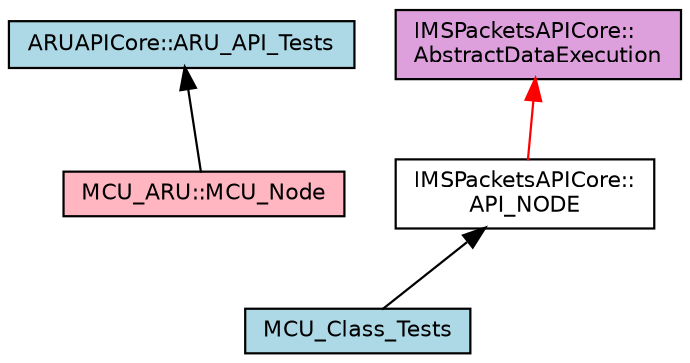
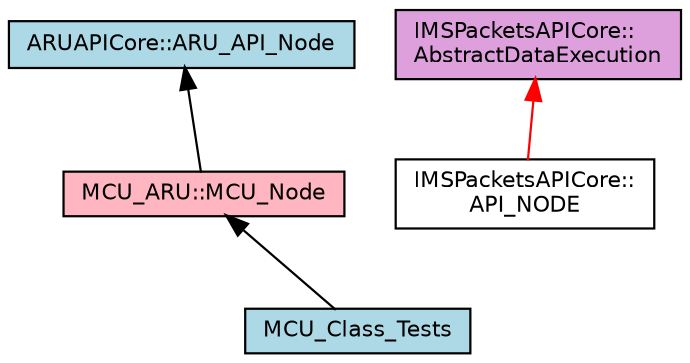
  digraph {
    node [color=black fillcolor=lightblue fontname=Helvetica fontsize=10 shape=record style=filled]
    edge [color=black dir=back fontname=Helvetica fontsize=10 labelfontname=Helvetica labelfontsize=10 style=solid]
    n1 [fontcolor=black height=0.2 label=MCU_Class_Tests width=0.4]
    n2 [fillcolor=lightpink height=0.2 label="MCU_ARU::MCU_Node" width=0.4]
-   n3 [height=0.2 label="ARUAPICore::ARU_API_Tests" width=0.4]
+   n3 [height=0.2 label="ARUAPICore::ARU_API_Node" width=0.4]
    n4 [fillcolor=white height=0.2 label="IMSPacketsAPICore::\lAPI_NODE" width=0.4]
    n5 [fillcolor=plum height=0.2 label="IMSPacketsAPICore::\lAbstractDataExecution" width=0.4]
-   n4 -> n1
+   n2 -> n1
    n3 -> n2
    n5 -> n4 [color=red]
  }
